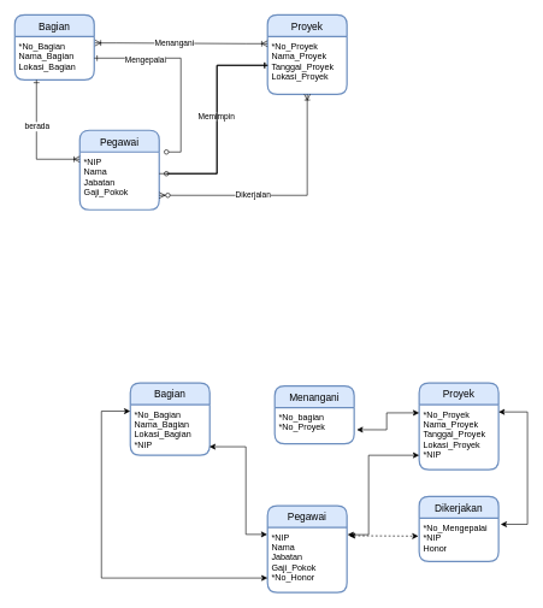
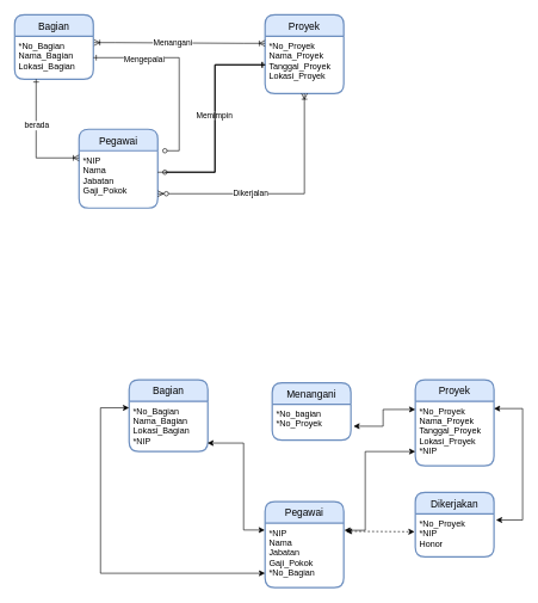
  <mxCell id="0" />
  <mxCell id="1" parent="0" />
  <mxCell id="2" value="Bagian" style="swimlane;childLayout=stackLayout;horizontal=1;startSize=30;horizontalStack=0;rounded=1;fontSize=14;fontStyle=0;strokeWidth=2;resizeParent=0;resizeLast=1;shadow=0;dashed=0;align=center;fillColor=#dae8fc;strokeColor=#6c8ebf;" parent="1" vertex="1"><mxGeometry x="20" y="20" width="110" height="90" as="geometry" /></mxCell>
  <mxCell id="3" value="*No_Bagian&#10;Nama_Bagian&#10;Lokasi_Bagian" style="align=left;strokeColor=none;fillColor=none;spacingLeft=4;fontSize=12;verticalAlign=top;resizable=0;rotatable=0;part=1;" parent="2" vertex="1"><mxGeometry y="30" width="110" height="60" as="geometry" /></mxCell>
  <mxCell id="4" value="Proyek" style="swimlane;childLayout=stackLayout;horizontal=1;startSize=30;horizontalStack=0;rounded=1;fontSize=14;fontStyle=0;strokeWidth=2;resizeParent=0;resizeLast=1;shadow=0;dashed=0;align=center;fillColor=#dae8fc;strokeColor=#6c8ebf;" parent="1" vertex="1"><mxGeometry x="370" y="20" width="110" height="110" as="geometry"><mxRectangle x="480" y="160" width="80" height="30" as="alternateBounds" /></mxGeometry></mxCell>
  <mxCell id="5" value="*No_Proyek&#10;Nama_Proyek&#10;Tanggal_Proyek&#10;Lokasi_Proyek" style="align=left;strokeColor=none;fillColor=none;spacingLeft=4;fontSize=12;verticalAlign=top;resizable=0;rotatable=0;part=1;" parent="4" vertex="1"><mxGeometry y="30" width="110" height="80" as="geometry" /></mxCell>
  <mxCell id="6" value="Pegawai" style="swimlane;childLayout=stackLayout;horizontal=1;startSize=30;horizontalStack=0;rounded=1;fontSize=14;fontStyle=0;strokeWidth=2;resizeParent=0;resizeLast=1;shadow=0;dashed=0;align=center;fillColor=#dae8fc;strokeColor=#6c8ebf;" parent="1" vertex="1"><mxGeometry x="110" y="180" width="110" height="110" as="geometry" /></mxCell>
  <mxCell id="7" value="*NIP&#10;Nama&#10;Jabatan&#10;Gaji_Pokok" style="align=left;strokeColor=none;fillColor=none;spacingLeft=4;fontSize=12;verticalAlign=top;resizable=0;rotatable=0;part=1;" parent="6" vertex="1"><mxGeometry y="30" width="110" height="80" as="geometry" /></mxCell>
  <mxCell id="8" value="a" style="edgeStyle=entityRelationEdgeStyle;fontSize=12;html=1;endArrow=ERoneToMany;startArrow=ERoneToMany;rounded=0;exitX=1.009;exitY=0.15;exitDx=0;exitDy=0;exitPerimeter=0;entryX=0;entryY=0.125;entryDx=0;entryDy=0;entryPerimeter=0;" parent="1" source="3" target="5" edge="1"><mxGeometry width="100" height="100" relative="1" as="geometry"><mxPoint x="260" y="190" as="sourcePoint" /><mxPoint x="350" y="60" as="targetPoint" /></mxGeometry></mxCell>
  <mxCell id="9" value="Menangani" style="edgeLabel;html=1;align=center;verticalAlign=middle;resizable=0;points=[];" parent="8" vertex="1" connectable="0"><mxGeometry x="-0.082" relative="1" as="geometry"><mxPoint as="offset" /></mxGeometry></mxCell>
  <mxCell id="10" value="" style="edgeStyle=orthogonalEdgeStyle;fontSize=12;html=1;endArrow=ERone;startArrow=ERoneToMany;rounded=0;endFill=0;jumpSize=6;strokeWidth=1;targetPerimeterSpacing=0;endSize=6;sourcePerimeterSpacing=0;" parent="1" target="3" edge="1"><mxGeometry width="100" height="100" relative="1" as="geometry"><mxPoint x="110" y="220" as="sourcePoint" /><mxPoint x="60" y="160" as="targetPoint" /><Array as="points"><mxPoint x="50" y="220" /></Array></mxGeometry></mxCell>
  <mxCell id="11" value="berada" style="edgeLabel;html=1;align=center;verticalAlign=middle;resizable=0;points=[];" parent="10" vertex="1" connectable="0"><mxGeometry x="0.242" relative="1" as="geometry"><mxPoint as="offset" /></mxGeometry></mxCell>
  <mxCell id="12" value="" style="edgeStyle=orthogonalEdgeStyle;fontSize=12;html=1;endArrow=ERone;endFill=1;rounded=0;strokeWidth=1;endSize=6;sourcePerimeterSpacing=0;targetPerimeterSpacing=0;jumpSize=6;entryX=0;entryY=0.5;entryDx=0;entryDy=0;startArrow=none;startFill=0;exitX=1;exitY=0.375;exitDx=0;exitDy=0;exitPerimeter=0;" parent="1" source="7" target="5" edge="1"><mxGeometry width="100" height="100" relative="1" as="geometry"><mxPoint x="230" y="240" as="sourcePoint" /><mxPoint x="380" y="110" as="targetPoint" /><Array as="points"><mxPoint x="300" y="240" /><mxPoint x="300" y="90" /></Array></mxGeometry></mxCell>
  <mxCell id="13" value="Memimpin" style="edgeLabel;html=1;align=center;verticalAlign=middle;resizable=0;points=[];" parent="12" vertex="1" connectable="0"><mxGeometry x="0.064" y="1" relative="1" as="geometry"><mxPoint x="-1" as="offset" /></mxGeometry></mxCell>
  <mxCell id="14" value="" style="fontSize=12;html=1;endArrow=ERone;endFill=1;rounded=0;startArrow=oval;startFill=0;entryX=1;entryY=0.5;entryDx=0;entryDy=0;edgeStyle=orthogonalEdgeStyle;" parent="1" target="3" edge="1"><mxGeometry width="100" height="100" relative="1" as="geometry"><mxPoint x="230" y="210" as="sourcePoint" /><mxPoint x="130" y="80" as="targetPoint" /><Array as="points"><mxPoint x="250" y="210" /><mxPoint x="250" y="80" /></Array></mxGeometry></mxCell>
  <mxCell id="15" value="Mengepalai" style="edgeLabel;html=1;align=center;verticalAlign=middle;resizable=0;points=[];" parent="14" vertex="1" connectable="0"><mxGeometry x="0.478" y="2" relative="1" as="geometry"><mxPoint as="offset" /></mxGeometry></mxCell>
  <mxCell id="16" value="" style="edgeStyle=orthogonalEdgeStyle;fontSize=12;html=1;endArrow=ERone;endFill=1;rounded=0;strokeWidth=1;endSize=6;sourcePerimeterSpacing=0;targetPerimeterSpacing=0;jumpSize=6;entryX=0;entryY=0.5;entryDx=0;entryDy=0;startArrow=none;startFill=0;" parent="1" target="5" edge="1"><mxGeometry width="100" height="100" relative="1" as="geometry"><mxPoint x="230" y="240" as="sourcePoint" /><mxPoint x="370" y="90" as="targetPoint" /><Array as="points"><mxPoint x="300" y="240" /><mxPoint x="300" y="90" /></Array></mxGeometry></mxCell>
  <mxCell id="17" value="" style="edgeStyle=orthogonalEdgeStyle;fontSize=12;html=1;endArrow=ERone;endFill=1;rounded=0;strokeWidth=1;endSize=6;sourcePerimeterSpacing=0;targetPerimeterSpacing=0;jumpSize=6;entryX=0;entryY=0.5;entryDx=0;entryDy=0;startArrow=oval;startFill=0;" parent="1" target="5" edge="1"><mxGeometry width="100" height="100" relative="1" as="geometry"><mxPoint x="230" y="240" as="sourcePoint" /><mxPoint x="370" y="90" as="targetPoint" /><Array as="points"><mxPoint x="300" y="240" /><mxPoint x="300" y="90" /></Array></mxGeometry></mxCell>
  <mxCell id="18" value="" style="edgeStyle=orthogonalEdgeStyle;fontSize=12;html=1;endArrow=ERoneToMany;startArrow=ERzeroToMany;rounded=0;strokeWidth=1;endSize=6;sourcePerimeterSpacing=0;targetPerimeterSpacing=0;jumpSize=6;entryX=0.5;entryY=1;entryDx=0;entryDy=0;exitX=1;exitY=0.75;exitDx=0;exitDy=0;" parent="1" source="7" target="5" edge="1"><mxGeometry width="100" height="100" relative="1" as="geometry"><mxPoint x="310" y="270" as="sourcePoint" /><mxPoint x="410" y="170" as="targetPoint" /></mxGeometry></mxCell>
  <mxCell id="19" value="Dikerjalan" style="edgeLabel;html=1;align=center;verticalAlign=middle;resizable=0;points=[];" parent="18" vertex="1" connectable="0"><mxGeometry x="-0.252" y="1" relative="1" as="geometry"><mxPoint as="offset" /></mxGeometry></mxCell>
  <mxCell id="20" value="Bagian" style="swimlane;childLayout=stackLayout;horizontal=1;startSize=30;horizontalStack=0;rounded=1;fontSize=14;fontStyle=0;strokeWidth=2;resizeParent=0;resizeLast=1;shadow=0;dashed=0;align=center;fillColor=#dae8fc;strokeColor=#6c8ebf;" parent="1" vertex="1"><mxGeometry x="180" y="530" width="110" height="100" as="geometry" /></mxCell>
  <mxCell id="21" value="*No_Bagian&#10;Nama_Bagian&#10;Lokasi_Bagian&#10;*NIP" style="align=left;strokeColor=none;fillColor=none;spacingLeft=4;fontSize=12;verticalAlign=top;resizable=0;rotatable=0;part=1;" parent="20" vertex="1"><mxGeometry y="30" width="110" height="70" as="geometry" /></mxCell>
  <mxCell id="22" value="Proyek" style="swimlane;childLayout=stackLayout;horizontal=1;startSize=30;horizontalStack=0;rounded=1;fontSize=14;fontStyle=0;strokeWidth=2;resizeParent=0;resizeLast=1;shadow=0;dashed=0;align=center;fillColor=#dae8fc;strokeColor=#6c8ebf;" parent="1" vertex="1"><mxGeometry x="580" y="530" width="110" height="120" as="geometry"><mxRectangle x="480" y="160" width="80" height="30" as="alternateBounds" /></mxGeometry></mxCell>
  <mxCell id="23" value="*No_Proyek&#10;Nama_Proyek&#10;Tanggal_Proyek&#10;Lokasi_Proyek&#10;*NIP" style="align=left;strokeColor=none;fillColor=none;spacingLeft=4;fontSize=12;verticalAlign=top;resizable=0;rotatable=0;part=1;" parent="22" vertex="1"><mxGeometry y="30" width="110" height="90" as="geometry" /></mxCell>
  <mxCell id="24" value="Pegawai" style="swimlane;childLayout=stackLayout;horizontal=1;startSize=30;horizontalStack=0;rounded=1;fontSize=14;fontStyle=0;strokeWidth=2;resizeParent=0;resizeLast=1;shadow=0;dashed=0;align=center;fillColor=#dae8fc;strokeColor=#6c8ebf;" parent="1" vertex="1"><mxGeometry x="370" y="700" width="110" height="120" as="geometry" /></mxCell>
- <mxCell id="25" value="*NIP&#10;Nama&#10;Jabatan&#10;Gaji_Pokok&#10;*No_Honor" style="align=left;strokeColor=none;fillColor=none;spacingLeft=4;fontSize=12;verticalAlign=top;resizable=0;rotatable=0;part=1;" parent="24" vertex="1"><mxGeometry y="30" width="110" height="90" as="geometry" /></mxCell>
+ <mxCell id="25" value="*NIP&#10;Nama&#10;Jabatan&#10;Gaji_Pokok&#10;*No_Bagian" style="align=left;strokeColor=none;fillColor=none;spacingLeft=4;fontSize=12;verticalAlign=top;resizable=0;rotatable=0;part=1;" parent="24" vertex="1"><mxGeometry y="30" width="110" height="90" as="geometry" /></mxCell>
  <mxCell id="26" value="Menangani" style="swimlane;childLayout=stackLayout;horizontal=1;startSize=30;horizontalStack=0;rounded=1;fontSize=14;fontStyle=0;strokeWidth=2;resizeParent=0;resizeLast=1;shadow=0;dashed=0;align=center;fillColor=#dae8fc;strokeColor=#6c8ebf;" parent="1" vertex="1"><mxGeometry x="380" y="534" width="110" height="80" as="geometry" /></mxCell>
  <mxCell id="27" value="*No_bagian&#10;*No_Proyek" style="align=left;strokeColor=none;fillColor=none;spacingLeft=4;fontSize=12;verticalAlign=top;resizable=0;rotatable=0;part=1;" parent="26" vertex="1"><mxGeometry y="30" width="110" height="50" as="geometry" /></mxCell>
  <mxCell id="28" value="Dikerjakan" style="swimlane;childLayout=stackLayout;horizontal=1;startSize=30;horizontalStack=0;rounded=1;fontSize=14;fontStyle=0;strokeWidth=2;resizeParent=0;resizeLast=1;shadow=0;dashed=0;align=center;fillColor=#dae8fc;strokeColor=#6c8ebf;" parent="1" vertex="1"><mxGeometry x="580" y="687" width="110" height="90" as="geometry" /></mxCell>
- <mxCell id="29" value="*No_Mengepalai&#10;*NIP&#10;Honor" style="align=left;strokeColor=none;fillColor=none;spacingLeft=4;fontSize=12;verticalAlign=top;resizable=0;rotatable=0;part=1;" parent="28" vertex="1"><mxGeometry y="30" width="110" height="60" as="geometry" /></mxCell>
+ <mxCell id="29" value="*No_Proyek&#10;*NIP&#10;Honor" style="align=left;strokeColor=none;fillColor=none;spacingLeft=4;fontSize=12;verticalAlign=top;resizable=0;rotatable=0;part=1;" parent="28" vertex="1"><mxGeometry y="30" width="110" height="60" as="geometry" /></mxCell>
  <mxCell id="30" value="" style="endArrow=classic;startArrow=classic;html=1;rounded=0;strokeWidth=1;endSize=6;sourcePerimeterSpacing=0;targetPerimeterSpacing=0;jumpSize=6;edgeStyle=orthogonalEdgeStyle;entryX=-0.001;entryY=0.128;entryDx=0;entryDy=0;entryPerimeter=0;exitX=0;exitY=0.778;exitDx=0;exitDy=0;exitPerimeter=0;" parent="1" source="25" target="21" edge="1"><mxGeometry width="50" height="50" relative="1" as="geometry"><mxPoint x="220" y="800" as="sourcePoint" /><mxPoint x="110" y="590" as="targetPoint" /><Array as="points"><mxPoint x="140" y="800" /><mxPoint x="140" y="569" /></Array></mxGeometry></mxCell>
  <mxCell id="31" value="" style="endArrow=classic;startArrow=classic;html=1;rounded=0;strokeWidth=1;endSize=6;sourcePerimeterSpacing=0;targetPerimeterSpacing=0;jumpSize=6;edgeStyle=orthogonalEdgeStyle;exitX=0.995;exitY=0.831;exitDx=0;exitDy=0;exitPerimeter=0;entryX=-0.004;entryY=0.107;entryDx=0;entryDy=0;entryPerimeter=0;" parent="1" source="21" target="25" edge="1"><mxGeometry width="50" height="50" relative="1" as="geometry"><mxPoint x="300" y="620" as="sourcePoint" /><mxPoint x="370" y="740" as="targetPoint" /><Array as="points"><mxPoint x="340" y="618" /><mxPoint x="340" y="740" /></Array></mxGeometry></mxCell>
  <mxCell id="32" value="" style="endArrow=classic;startArrow=classic;html=1;rounded=0;strokeWidth=1;endSize=6;sourcePerimeterSpacing=0;targetPerimeterSpacing=0;jumpSize=6;entryX=0;entryY=0.125;entryDx=0;entryDy=0;entryPerimeter=0;exitX=1.033;exitY=0.613;exitDx=0;exitDy=0;exitPerimeter=0;edgeStyle=orthogonalEdgeStyle;" parent="1" source="27" target="23" edge="1"><mxGeometry width="50" height="50" relative="1" as="geometry"><mxPoint x="360" y="670" as="sourcePoint" /><mxPoint x="410" y="620" as="targetPoint" /></mxGeometry></mxCell>
  <mxCell id="33" value="" style="endArrow=classic;startArrow=classic;html=1;rounded=0;strokeWidth=1;endSize=6;sourcePerimeterSpacing=0;targetPerimeterSpacing=0;jumpSize=6;edgeStyle=orthogonalEdgeStyle;exitX=1.008;exitY=0.111;exitDx=0;exitDy=0;exitPerimeter=0;" parent="1" source="25" edge="1"><mxGeometry width="50" height="50" relative="1" as="geometry"><mxPoint x="510" y="680" as="sourcePoint" /><mxPoint x="580" y="630" as="targetPoint" /><Array as="points"><mxPoint x="510" y="740" /><mxPoint x="510" y="630" /></Array></mxGeometry></mxCell>
  <mxCell id="34" value="" style="endArrow=classic;startArrow=classic;html=1;rounded=0;strokeWidth=1;endSize=6;sourcePerimeterSpacing=0;targetPerimeterSpacing=0;jumpSize=6;exitX=1.029;exitY=0.127;exitDx=0;exitDy=0;exitPerimeter=0;entryX=-0.01;entryY=0.417;entryDx=0;entryDy=0;entryPerimeter=0;dashed=1;" parent="1" source="25" target="29" edge="1"><mxGeometry width="50" height="50" relative="1" as="geometry"><mxPoint x="540" y="730" as="sourcePoint" /><mxPoint x="590" y="680" as="targetPoint" /></mxGeometry></mxCell>
  <mxCell id="35" value="" style="endArrow=classic;startArrow=classic;html=1;rounded=0;strokeWidth=1;endSize=6;sourcePerimeterSpacing=0;targetPerimeterSpacing=0;jumpSize=6;edgeStyle=orthogonalEdgeStyle;exitX=1.026;exitY=0.144;exitDx=0;exitDy=0;exitPerimeter=0;" parent="1" source="29" target="23" edge="1"><mxGeometry width="50" height="50" relative="1" as="geometry"><mxPoint x="730" y="740" as="sourcePoint" /><mxPoint x="690" y="570" as="targetPoint" /><Array as="points"><mxPoint x="730" y="726" /><mxPoint x="730" y="570" /></Array></mxGeometry></mxCell>
